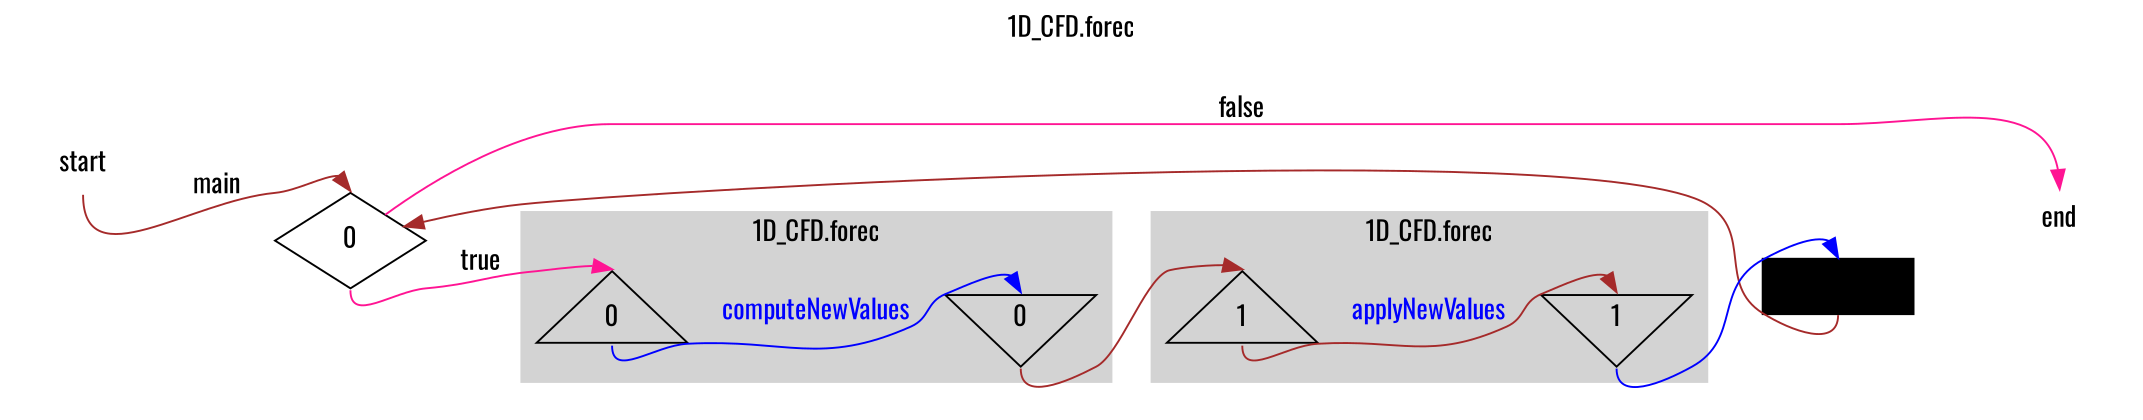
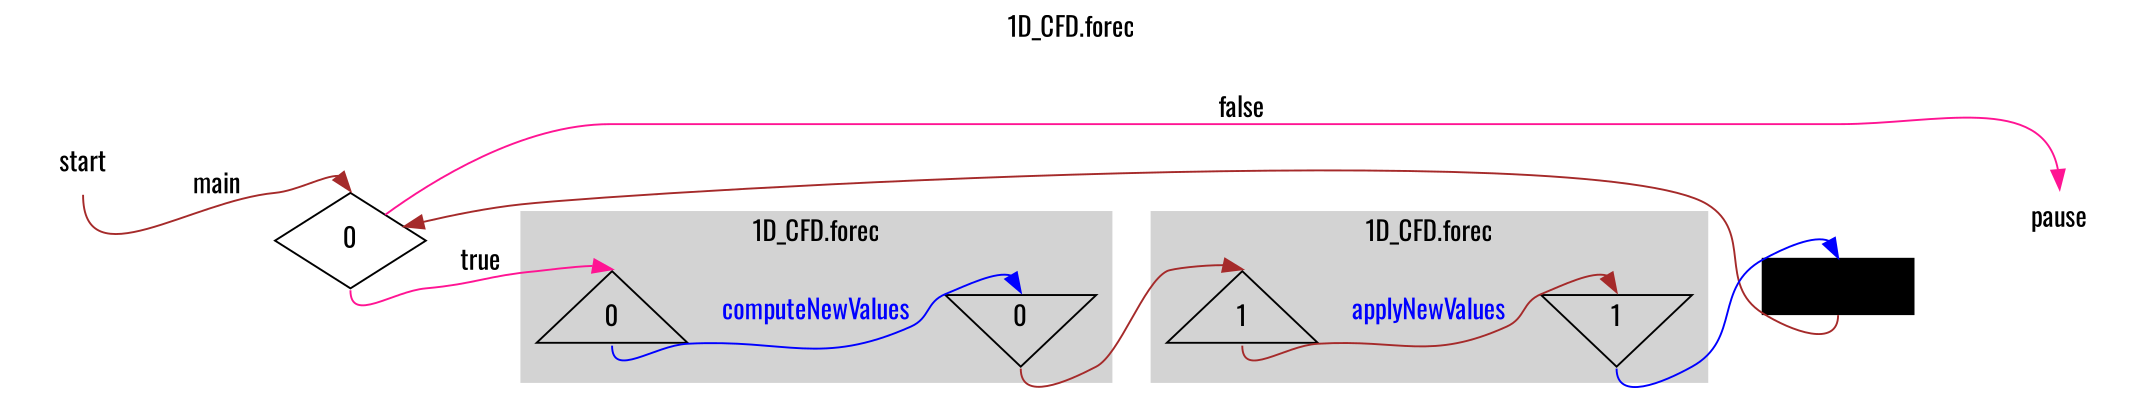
  digraph {
    label="1D_CFD.forec"
    labeljust=c
    labelloc=t
    ordering=out
    rankdir=LR
    fontname=Oswald
    node [fixedsize=true shape=plaintext fontname=Oswald]
    edge [fontname=Oswald headport=n tailport=s color=brown]
    start [height=0.4 width=1.1]
    n2 [height=0.7 label=0 shape=diamond width=1.1]
    pause0_2 [fillcolor=black height=0.4 shape=box style=filled width=1.1]
-   end [height=0.4 width=1.1]
+   end [height=0.4 width=1.1 label=pause]
    n5 [height=0.7 label=0 shape=triangle width=1.1]
    n6 [height=0.7 label=0 shape=invtriangle width=1.1]
    n7 [height=0.7 label=1 shape=triangle width=1.1]
    n8 [height=0.7 label=1 shape=invtriangle width=1.1]
    subgraph sub_1 {
      start
      n2
      pause0_2
      end
    }
    subgraph cluster_2 {
      style=invis
      n2
      pause0_2
      subgraph sub_3 {
        style=invis
      }
      subgraph sub_4 {
        style=invis
      }
      subgraph cluster_5 {
        color=lightgrey
        style=filled
        n5
        n6
      }
      subgraph cluster_6 {
        color=lightgrey
        style=filled
        n7
        n8
      }
    }
    start -> n2 [style=invis headport="" tailport="" color=""]
    start -> n2 [label=main weight=2]
    n2 -> end [label=false color=deeppink tailport=""]
    n2 -> n5 [label=true weight=2 color=deeppink]
    pause0_2 -> n2 [constraint=false headport=""]
    pause0_2 -> end [style=invis headport="" tailport="" color=""]
    n5 -> n6 [fontcolor=blue label=computeNewValues samehead=0 sametail=0 color=blue]
    n6 -> n7
    n7 -> n8 [fontcolor=blue label=applyNewValues samehead=0 sametail=0]
    n8 -> pause0_2 [color=blue]
  }
